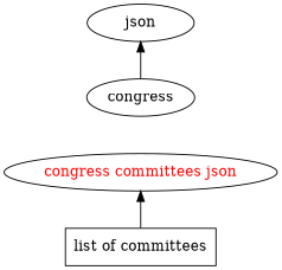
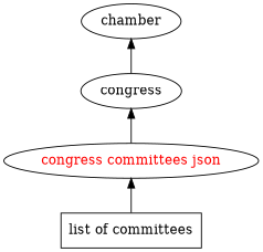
  digraph {
    rankdir=BT
    "list of committees" [shape=rect]
    "congress committees json" [fontcolor=red]
    congress
-   chamber [label=json]
+   chamber
    "list of committees" -> "congress committees json"
+   "congress committees json" -> congress
    congress -> chamber
  }
